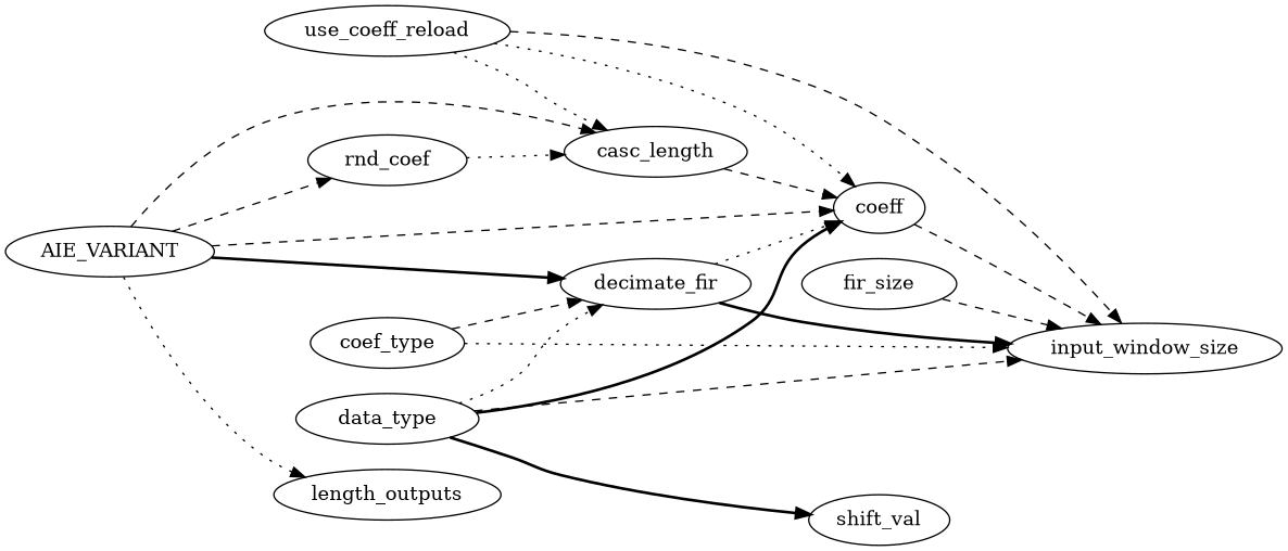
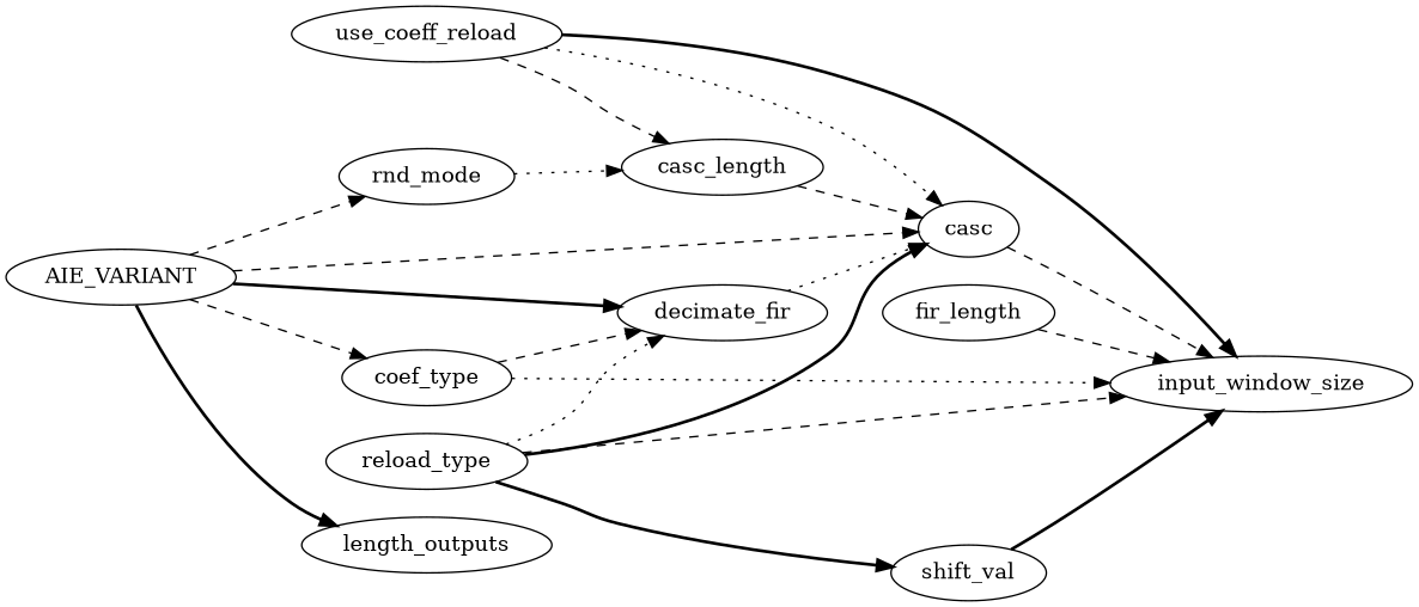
  digraph {
    rankdir=LR
    edge [style=dashed]
    use_coeff_reload
    casc_length
-   coeff
+   coeff [label=casc]
    input_window_size
-   fir_length [label=fir_size]
+   fir_length
    AIE_VARIANT
-   rnd_mode [label=rnd_coef]
+   rnd_mode
    coef_type
    n9 [label=length_outputs]
    n10 [label=decimate_fir]
-   data_type
+   data_type [label=reload_type]
    shift_val
-   use_coeff_reload -> casc_length [style=dotted]
+   use_coeff_reload -> casc_length
    use_coeff_reload -> coeff [style=dotted]
-   use_coeff_reload -> input_window_size
+   use_coeff_reload -> input_window_size [style=bold]
    casc_length -> coeff
    coeff -> input_window_size
    fir_length -> input_window_size
    AIE_VARIANT -> coeff
    AIE_VARIANT -> rnd_mode
-   AIE_VARIANT -> casc_length
-   AIE_VARIANT -> n9 [style=dotted]
+   AIE_VARIANT -> coef_type
+   AIE_VARIANT -> n9 [style=bold]
    AIE_VARIANT -> n10 [style=bold]
    rnd_mode -> casc_length [style=dotted]
    coef_type -> input_window_size [style=dotted]
    coef_type -> n10
    n10 -> coeff [style=dotted]
-   n10 -> input_window_size [style=bold]
+   shift_val -> input_window_size [style=bold]
    data_type -> coeff [style=bold]
    data_type -> input_window_size
    data_type -> n10 [style=dotted]
    data_type -> shift_val [style=bold]
  }
